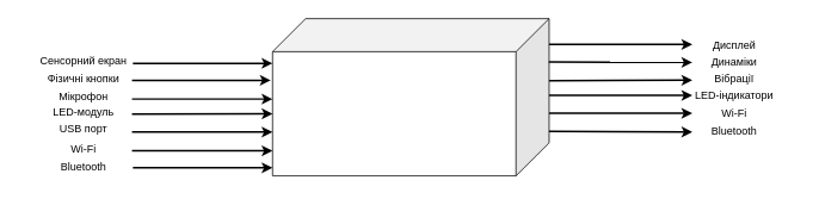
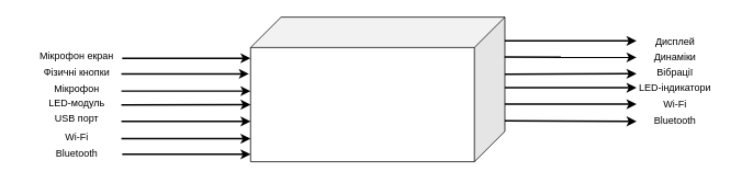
  <mxCell id="0" />
  <mxCell id="1" parent="0" />
  <mxCell id="2" value="" style="shape=cube;whiteSpace=wrap;html=1;boundedLbl=1;backgroundOutline=1;darkOpacity=0.05;darkOpacity2=0.1;direction=east;flipH=1;size=37;" vertex="1" parent="1"><mxGeometry x="304" y="20" width="309" height="176" as="geometry" /></mxCell>
  <mxCell id="3" value="" style="endArrow=classic;html=1;rounded=0;entryX=0;entryY=0;entryDx=309;entryDy=106.5;entryPerimeter=0;startSize=5;strokeColor=default;strokeWidth=2;" edge="1" parent="1" target="2"><mxGeometry width="50" height="50" relative="1" as="geometry"><mxPoint x="147" y="127" as="sourcePoint" /><mxPoint x="227" y="94" as="targetPoint" /></mxGeometry></mxCell>
  <mxCell id="4" value="" style="endArrow=classic;html=1;rounded=0;entryX=0;entryY=0;entryDx=309;entryDy=106.5;entryPerimeter=0;startSize=5;strokeColor=default;strokeWidth=2;" edge="1" parent="1"><mxGeometry width="50" height="50" relative="1" as="geometry"><mxPoint x="147" y="110" as="sourcePoint" /><mxPoint x="304" y="110" as="targetPoint" /></mxGeometry></mxCell>
  <mxCell id="5" value="" style="endArrow=classic;html=1;rounded=0;entryX=0;entryY=0;entryDx=309;entryDy=106.5;entryPerimeter=0;startSize=5;strokeColor=default;strokeWidth=2;" edge="1" parent="1"><mxGeometry width="50" height="50" relative="1" as="geometry"><mxPoint x="147" y="89" as="sourcePoint" /><mxPoint x="302" y="89" as="targetPoint" /></mxGeometry></mxCell>
  <mxCell id="6" value="" style="endArrow=classic;html=1;rounded=0;entryX=0;entryY=0;entryDx=309;entryDy=106.5;entryPerimeter=0;startSize=5;strokeColor=default;strokeWidth=2;" edge="1" parent="1"><mxGeometry width="50" height="50" relative="1" as="geometry"><mxPoint x="147" y="147" as="sourcePoint" /><mxPoint x="304" y="147" as="targetPoint" /></mxGeometry></mxCell>
  <mxCell id="7" value="" style="endArrow=classic;html=1;rounded=0;entryX=0;entryY=0;entryDx=309;entryDy=106.5;entryPerimeter=0;startSize=5;strokeColor=default;strokeWidth=2;" edge="1" parent="1"><mxGeometry width="50" height="50" relative="1" as="geometry"><mxPoint x="147" y="168" as="sourcePoint" /><mxPoint x="304" y="168" as="targetPoint" /></mxGeometry></mxCell>
  <mxCell id="8" value="" style="endArrow=classic;html=1;rounded=0;entryX=0;entryY=0;entryDx=309;entryDy=106.5;entryPerimeter=0;startSize=5;strokeColor=default;strokeWidth=2;" edge="1" parent="1"><mxGeometry width="50" height="50" relative="1" as="geometry"><mxPoint x="148" y="187" as="sourcePoint" /><mxPoint x="304" y="187" as="targetPoint" /></mxGeometry></mxCell>
  <mxCell id="9" value="" style="endArrow=classic;html=1;rounded=0;entryX=0;entryY=0;entryDx=309;entryDy=106.5;entryPerimeter=0;startSize=5;strokeColor=default;strokeWidth=2;" edge="1" parent="1"><mxGeometry width="50" height="50" relative="1" as="geometry"><mxPoint x="148" y="70" as="sourcePoint" /><mxPoint x="304" y="70" as="targetPoint" /></mxGeometry></mxCell>
- <mxCell id="10" value="Сенсорний екран" style="text;html=1;align=center;verticalAlign=middle;whiteSpace=wrap;rounded=0;" vertex="1" parent="1"><mxGeometry x="20" y="54" width="146" height="28" as="geometry" /></mxCell>
+ <mxCell id="10" value="Мікрофон екран" style="text;html=1;align=center;verticalAlign=middle;whiteSpace=wrap;rounded=0;" vertex="1" parent="1"><mxGeometry x="20" y="54" width="146" height="28" as="geometry" /></mxCell>
  <mxCell id="11" value="Фізичні кнопки" style="text;html=1;align=center;verticalAlign=middle;whiteSpace=wrap;rounded=0;" vertex="1" parent="1"><mxGeometry x="20" y="74" width="146" height="28" as="geometry" /></mxCell>
  <mxCell id="12" value="Мікрофон" style="text;html=1;align=center;verticalAlign=middle;whiteSpace=wrap;rounded=0;" vertex="1" parent="1"><mxGeometry x="20" y="94" width="146" height="28" as="geometry" /></mxCell>
  <mxCell id="13" value="USB порт" style="text;html=1;align=center;verticalAlign=middle;whiteSpace=wrap;rounded=0;" vertex="1" parent="1"><mxGeometry x="20" y="130" width="146" height="28" as="geometry" /></mxCell>
  <mxCell id="14" value="Wi-Fi" style="text;html=1;align=center;verticalAlign=middle;whiteSpace=wrap;rounded=0;" vertex="1" parent="1"><mxGeometry x="20" y="152" width="146" height="28" as="geometry" /></mxCell>
  <mxCell id="15" value="Bluetooth" style="text;html=1;align=center;verticalAlign=middle;whiteSpace=wrap;rounded=0;" vertex="1" parent="1"><mxGeometry x="20" y="172" width="146" height="28" as="geometry" /></mxCell>
  <mxCell id="16" value="LED-модуль" style="text;html=1;align=center;verticalAlign=middle;whiteSpace=wrap;rounded=0;" vertex="1" parent="1"><mxGeometry x="20" y="111" width="146" height="28" as="geometry" /></mxCell>
  <mxCell id="17" value="Дисплей" style="text;html=1;align=center;verticalAlign=middle;whiteSpace=wrap;rounded=0;" vertex="1" parent="1"><mxGeometry x="747" y="36" width="146" height="28" as="geometry" /></mxCell>
  <mxCell id="18" value="Динаміки" style="text;html=1;align=center;verticalAlign=middle;whiteSpace=wrap;rounded=0;" vertex="1" parent="1"><mxGeometry x="747" y="55" width="146" height="28" as="geometry" /></mxCell>
  <mxCell id="19" value="Вібрації" style="text;html=1;align=center;verticalAlign=middle;whiteSpace=wrap;rounded=0;" vertex="1" parent="1"><mxGeometry x="747" y="74" width="146" height="28" as="geometry" /></mxCell>
  <mxCell id="20" value="LED-індикатори" style="text;html=1;align=center;verticalAlign=middle;whiteSpace=wrap;rounded=0;" vertex="1" parent="1"><mxGeometry x="747" y="92" width="146" height="28" as="geometry" /></mxCell>
  <mxCell id="21" value="Wi-Fi" style="text;html=1;align=center;verticalAlign=middle;whiteSpace=wrap;rounded=0;" vertex="1" parent="1"><mxGeometry x="747" y="113" width="146" height="28" as="geometry" /></mxCell>
  <mxCell id="22" value="Bluetooth" style="text;html=1;align=center;verticalAlign=middle;whiteSpace=wrap;rounded=0;" vertex="1" parent="1"><mxGeometry x="747" y="133" width="146" height="28" as="geometry" /></mxCell>
  <mxCell id="23" value="" style="endArrow=classic;html=1;rounded=0;entryX=0;entryY=0;entryDx=309;entryDy=106.5;entryPerimeter=0;startSize=5;strokeColor=default;strokeWidth=2;exitX=0;exitY=0.488;exitDx=0;exitDy=0;exitPerimeter=0;" edge="1" parent="1" source="2"><mxGeometry width="50" height="50" relative="1" as="geometry"><mxPoint x="616" y="105.94" as="sourcePoint" /><mxPoint x="773" y="105.94" as="targetPoint" /></mxGeometry></mxCell>
  <mxCell id="24" value="" style="endArrow=classic;html=1;rounded=0;entryX=0;entryY=0;entryDx=309;entryDy=106.5;entryPerimeter=0;startSize=5;strokeColor=default;strokeWidth=2;exitX=0;exitY=0;exitDx=0;exitDy=69.5;exitPerimeter=0;" edge="1" parent="1" source="2"><mxGeometry width="50" height="50" relative="1" as="geometry"><mxPoint x="613" y="87" as="sourcePoint" /><mxPoint x="773" y="88.94" as="targetPoint" /></mxGeometry></mxCell>
  <mxCell id="25" value="" style="endArrow=classic;html=1;rounded=0;startSize=5;strokeColor=default;strokeWidth=2;exitX=0.001;exitY=0.276;exitDx=0;exitDy=0;exitPerimeter=0;" edge="1" parent="1" source="2"><mxGeometry width="50" height="50" relative="1" as="geometry"><mxPoint x="614" y="69" as="sourcePoint" /><mxPoint x="773" y="69" as="targetPoint" /></mxGeometry></mxCell>
  <mxCell id="26" value="" style="endArrow=classic;html=1;rounded=0;entryX=0;entryY=0;entryDx=309;entryDy=106.5;entryPerimeter=0;startSize=5;strokeColor=default;strokeWidth=2;exitX=0;exitY=0.602;exitDx=0;exitDy=0;exitPerimeter=0;" edge="1" parent="1" source="2"><mxGeometry width="50" height="50" relative="1" as="geometry"><mxPoint x="616" y="125.94" as="sourcePoint" /><mxPoint x="773" y="125.94" as="targetPoint" /></mxGeometry></mxCell>
  <mxCell id="27" value="" style="endArrow=classic;html=1;rounded=0;entryX=0;entryY=0;entryDx=309;entryDy=106.5;entryPerimeter=0;startSize=5;strokeColor=default;strokeWidth=2;exitX=0;exitY=0.716;exitDx=0;exitDy=0;exitPerimeter=0;" edge="1" parent="1" source="2"><mxGeometry width="50" height="50" relative="1" as="geometry"><mxPoint x="616" y="146.94" as="sourcePoint" /><mxPoint x="773" y="146.94" as="targetPoint" /></mxGeometry></mxCell>
  <mxCell id="28" value="" style="endArrow=classic;html=1;rounded=0;entryX=0;entryY=0;entryDx=309;entryDy=106.5;entryPerimeter=0;startSize=5;strokeColor=default;strokeWidth=2;exitX=0;exitY=0.164;exitDx=0;exitDy=0;exitPerimeter=0;" edge="1" parent="1" source="2"><mxGeometry width="50" height="50" relative="1" as="geometry"><mxPoint x="617" y="48.94" as="sourcePoint" /><mxPoint x="773" y="48.94" as="targetPoint" /></mxGeometry></mxCell>
